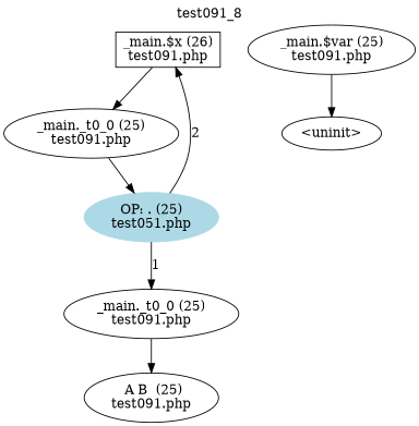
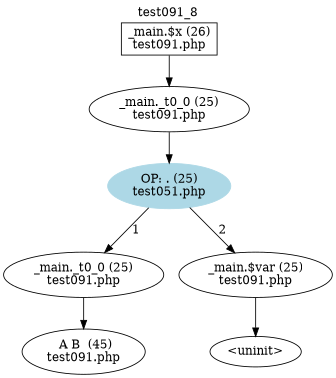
  digraph {
    label=test091_8
    labelloc=t
    node [shape=ellipse]
    n1 [label="_main.$x (26)\ntest091.php" shape=box]
    n2 [label="_main._t0_0 (25)\ntest091.php"]
    n3 [color=lightblue label="OP: . (25)\ntest051.php" style=filled]
    n4 [label="_main._t0_0 (25)\ntest091.php"]
    n5 [label="_main.$var (25)\ntest091.php"]
-   n6 [label=" A B  (25)\ntest091.php"]
+   n6 [label=" A B  (45)\ntest091.php"]
    n7 [label="<uninit>"]
    n1 -> n2
    n2 -> n3
    n3 -> n4 [label=1]
-   n3 -> n1 [label=2]
+   n3 -> n5 [label=2]
    n4 -> n6
    n5 -> n7
  }
